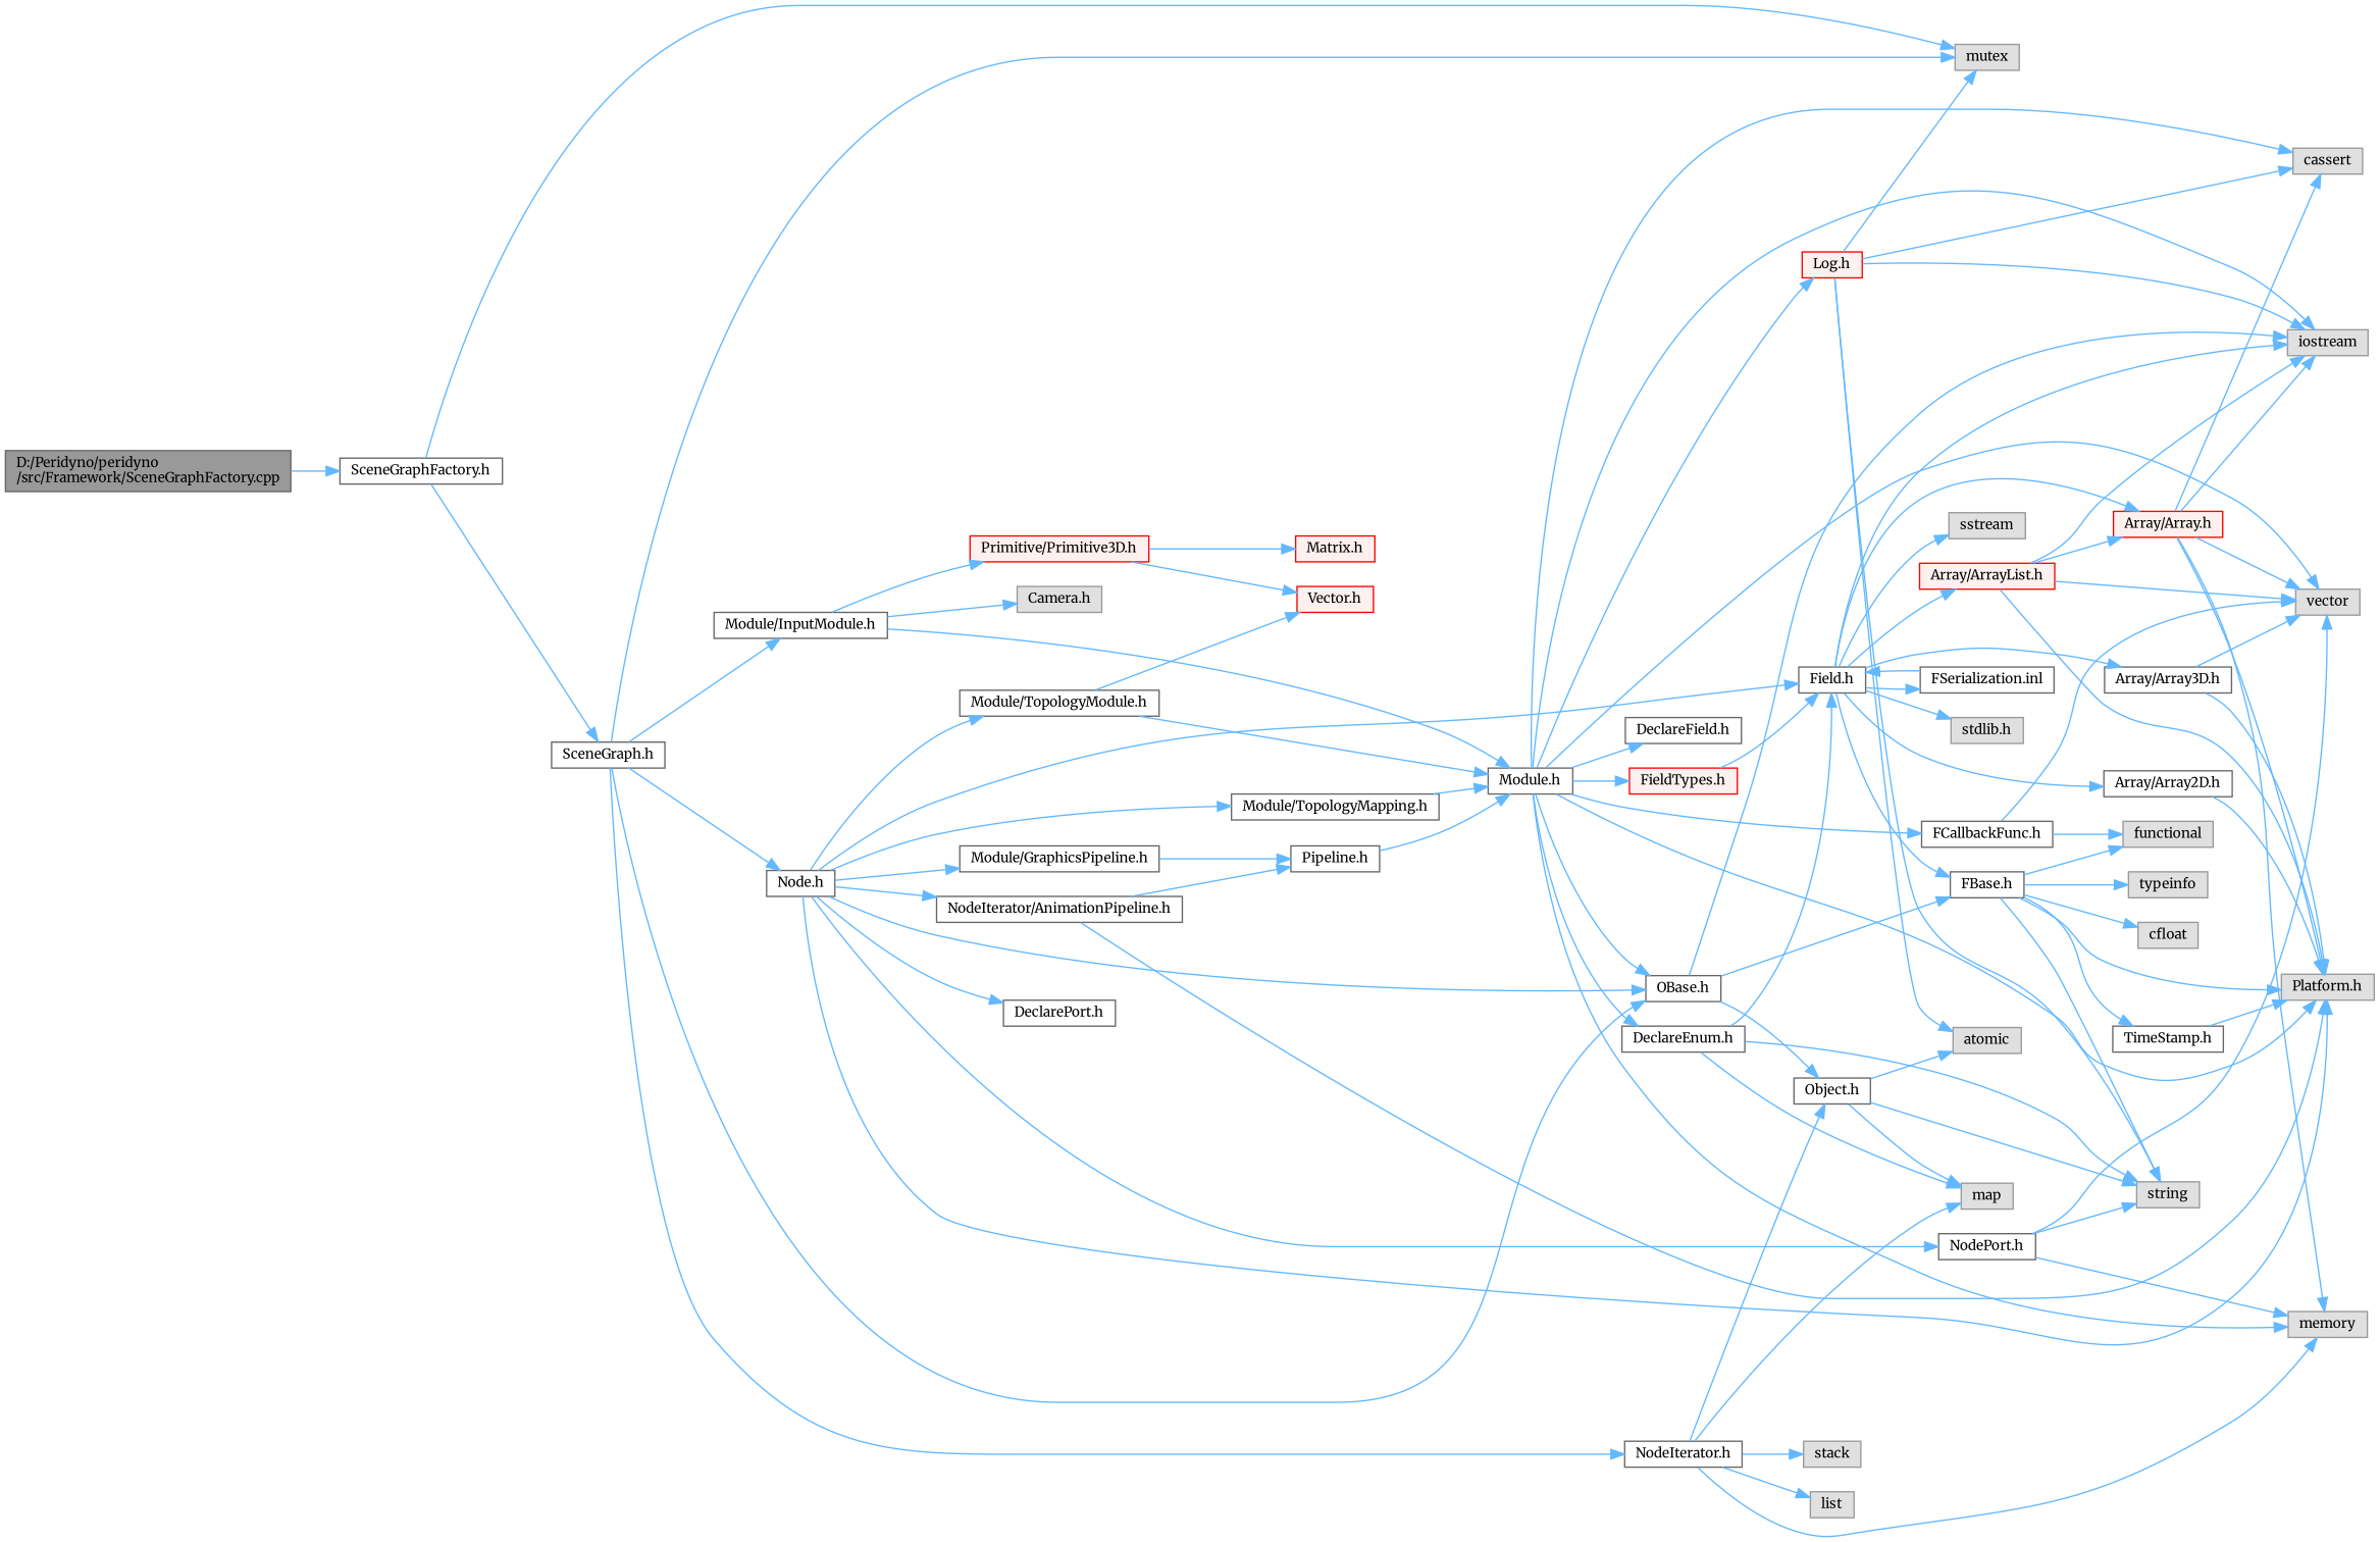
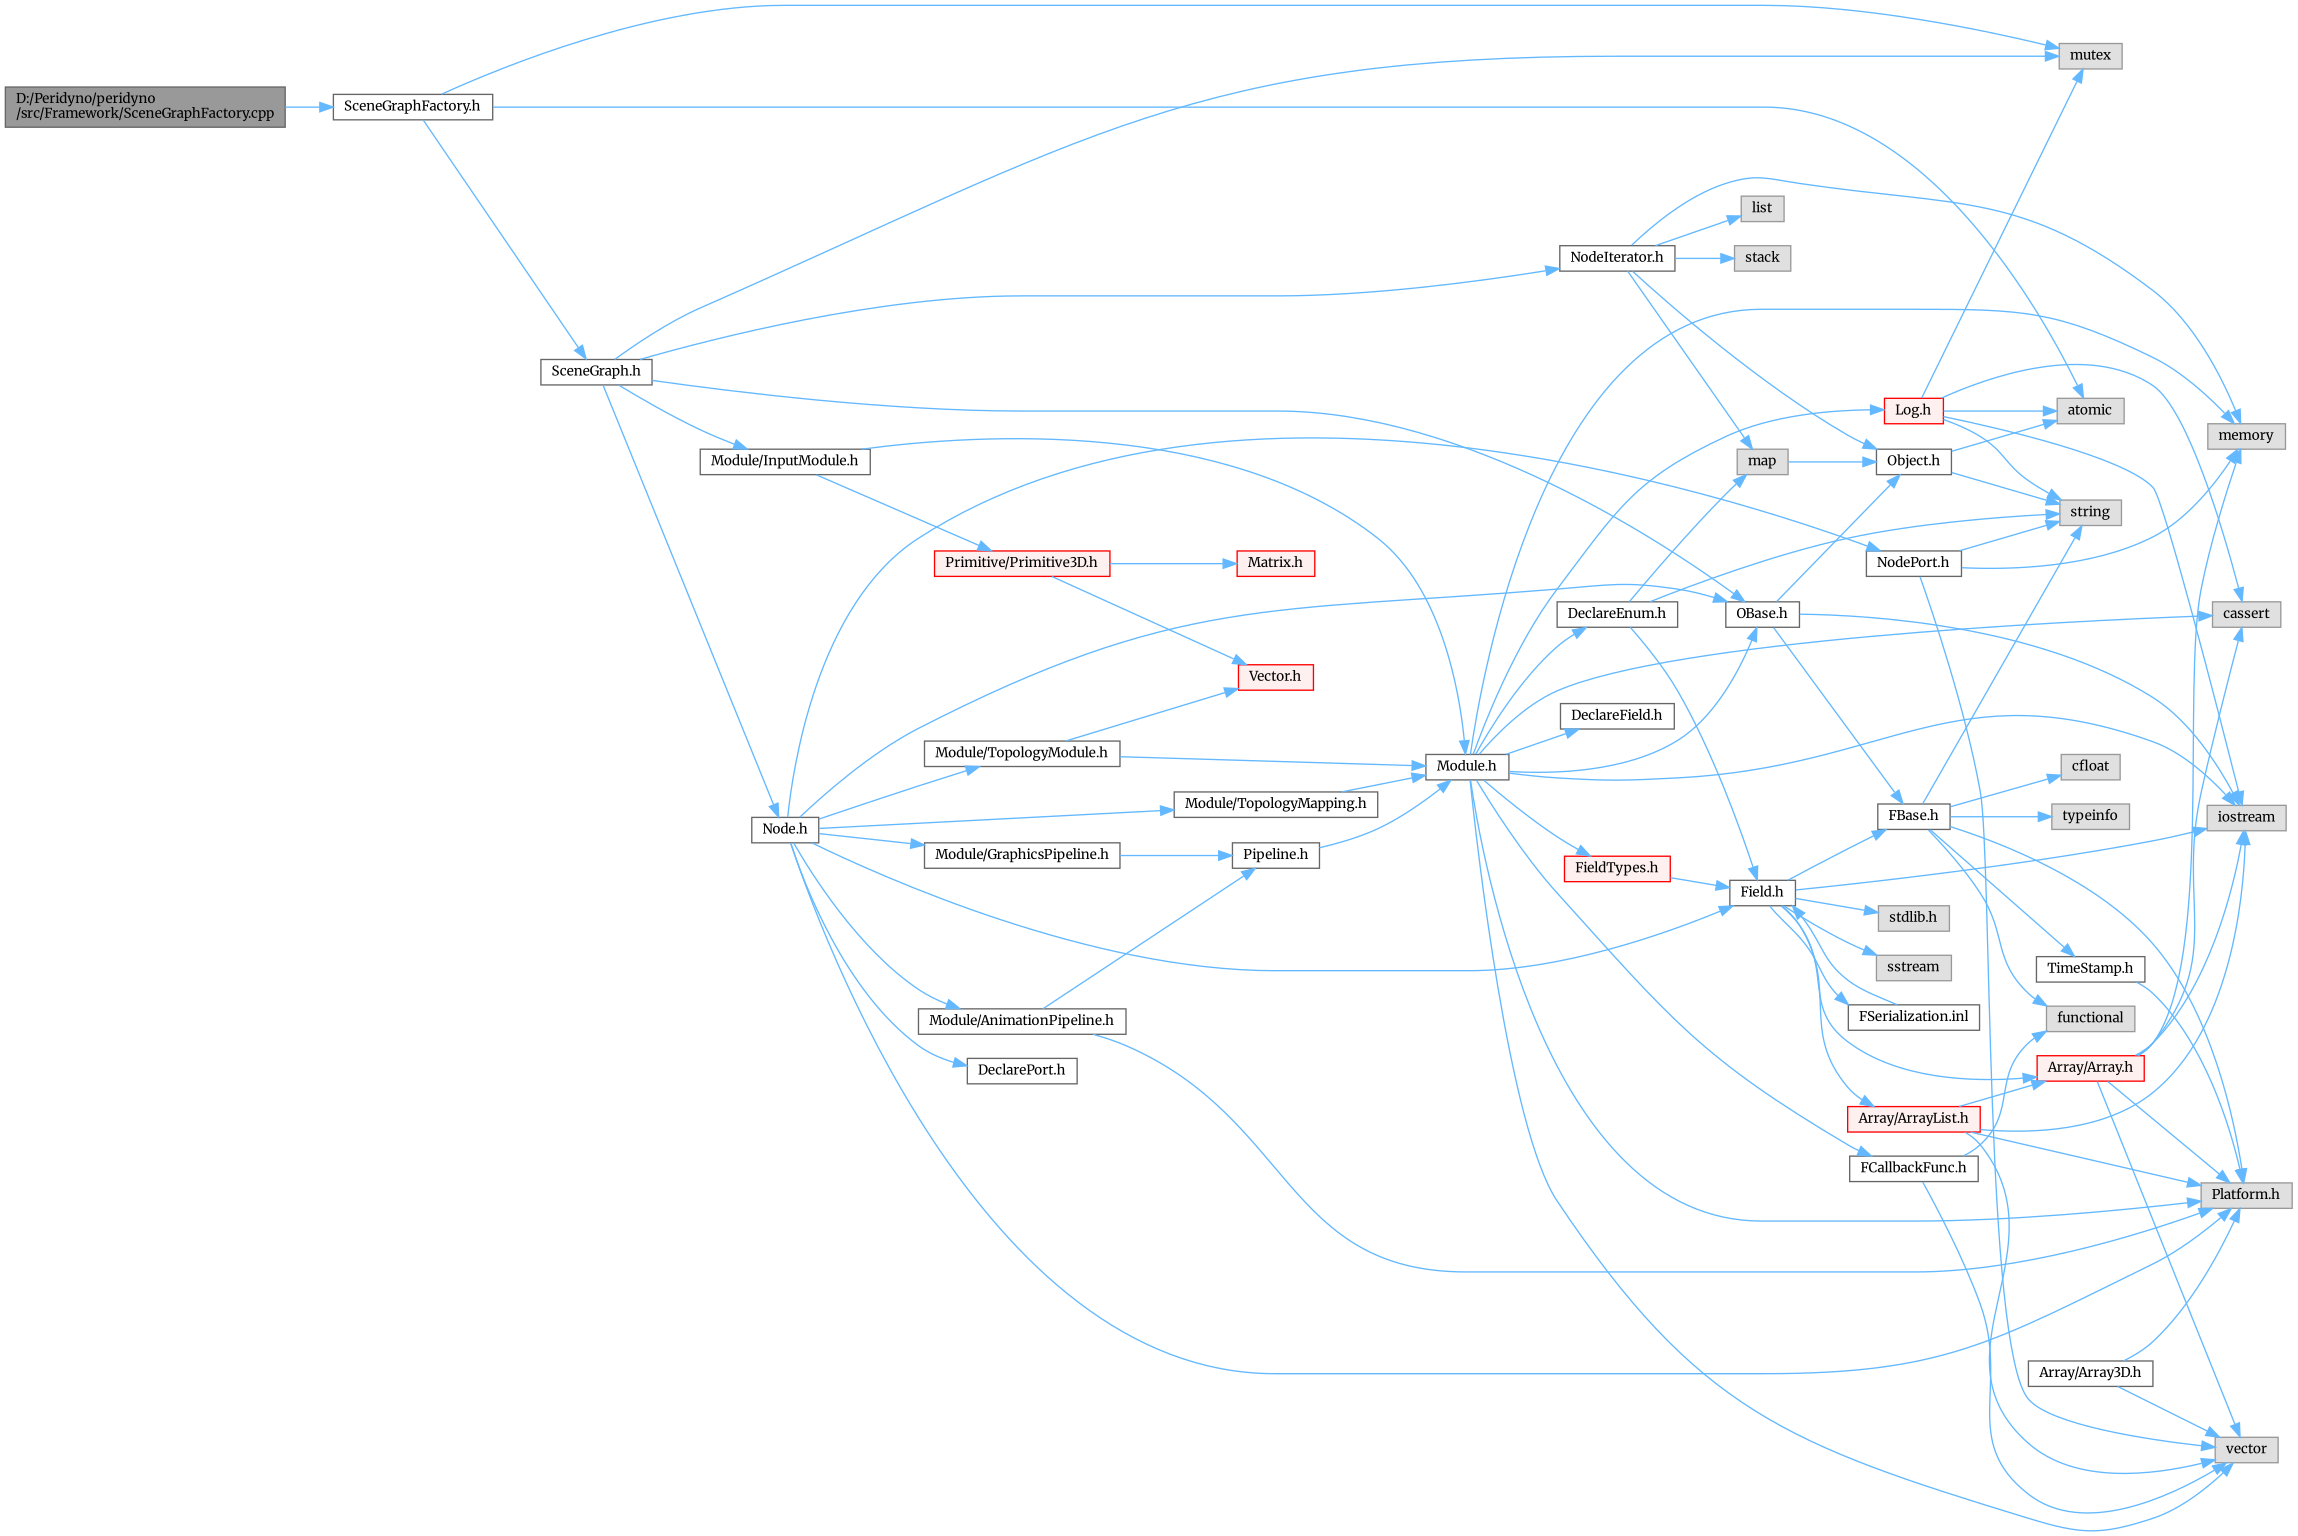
  digraph {
    fontname=Merriweather
    rankdir=LR
    node [color=grey40 fillcolor=white fontname=Merriweather fontsize=10 shape=box style=filled]
    edge [color=steelblue1 fontname=Merriweather fontsize=10 labelfontname=Helvetica labelfontsize=10 style=solid]
    n1 [color=gray40 fillcolor=grey60 fontcolor=black height=0.2 label="D:/Peridyno/peridyno\l/src/Framework/SceneGraphFactory.cpp" width=0.4]
    n2 [height=0.2 label="SceneGraphFactory.h" width=0.4]
    n3 [color=grey60 fillcolor="#E0E0E0" height=0.2 label=atomic width=0.4]
    n4 [color=grey60 fillcolor="#E0E0E0" height=0.2 label=mutex width=0.4]
    n5 [height=0.2 label="SceneGraph.h" width=0.4]
    n6 [height=0.2 label="OBase.h" width=0.4]
    n7 [height=0.2 label="Node.h" width=0.4]
    n8 [height=0.2 label="NodeIterator.h" width=0.4]
    n9 [height=0.2 label="Module/InputModule.h" width=0.4]
    n10 [color=grey60 fillcolor="#E0E0E0" height=0.2 label=iostream width=0.4]
    n11 [height=0.2 label="FBase.h" width=0.4]
    n12 [height=0.2 label="Object.h" width=0.4]
    n13 [color=grey60 fillcolor="#E0E0E0" height=0.2 label="Platform.h" width=0.4]
    n14 [height=0.2 label="Field.h" width=0.4]
    n15 [height=0.2 label="DeclarePort.h" width=0.4]
    n16 [height=0.2 label="NodePort.h" width=0.4]
    n17 [height=0.2 label="Module/TopologyModule.h" width=0.4]
    n18 [height=0.2 label="Module/TopologyMapping.h" width=0.4]
-   n19 [height=0.2 label="NodeIterator/AnimationPipeline.h" width=0.4]
+   n19 [height=0.2 label="Module/AnimationPipeline.h" width=0.4]
    n20 [height=0.2 label="Module/GraphicsPipeline.h" width=0.4]
    n21 [color=grey60 fillcolor="#E0E0E0" height=0.2 label=map width=0.4]
    n22 [color=grey60 fillcolor="#E0E0E0" height=0.2 label=memory width=0.4]
    n23 [color=grey60 fillcolor="#E0E0E0" height=0.2 label=stack width=0.4]
    n24 [color=grey60 fillcolor="#E0E0E0" height=0.2 label=list width=0.4]
    n25 [height=0.2 label="Module.h" width=0.4]
-   n26 [color=grey60 fillcolor="#E0E0E0" height=0.2 label="Camera.h" width=0.4]
    n27 [color=red fillcolor="#FFF0F0" height=0.2 label="Primitive/Primitive3D.h" width=0.4]
    n28 [height=0.2 label="TimeStamp.h" width=0.4]
    n29 [color=grey60 fillcolor="#E0E0E0" height=0.2 label=typeinfo width=0.4]
    n30 [color=grey60 fillcolor="#E0E0E0" height=0.2 label=string width=0.4]
    n31 [color=grey60 fillcolor="#E0E0E0" height=0.2 label=functional width=0.4]
    n32 [color=grey60 fillcolor="#E0E0E0" height=0.2 label=cfloat width=0.4]
    n33 [color=grey60 fillcolor="#E0E0E0" height=0.2 label="stdlib.h" width=0.4]
    n34 [color=grey60 fillcolor="#E0E0E0" height=0.2 label=sstream width=0.4]
    n35 [color=red fillcolor="#FFF0F0" height=0.2 label="Array/Array.h" width=0.4]
-   n36 [height=0.2 label="Array/Array2D.h" width=0.4]
    n37 [height=0.2 label="Array/Array3D.h" width=0.4]
    n38 [color=red fillcolor="#FFF0F0" height=0.2 label="Array/ArrayList.h" width=0.4]
    n39 [height=0.2 label="FSerialization.inl" width=0.4]
    n40 [color=grey60 fillcolor="#E0E0E0" height=0.2 label=vector width=0.4]
    n41 [color=red fillcolor="#FFF0F0" height=0.2 label="Vector.h" width=0.4]
    n42 [height=0.2 label="Pipeline.h" width=0.4]
    n43 [color=grey60 fillcolor="#E0E0E0" height=0.2 label=cassert width=0.4]
    n44 [color=red fillcolor="#FFF0F0" height=0.2 label="Log.h" width=0.4]
    n45 [height=0.2 label="DeclareEnum.h" width=0.4]
    n46 [height=0.2 label="DeclareField.h" width=0.4]
    n47 [height=0.2 label="FCallbackFunc.h" width=0.4]
    n48 [color=red fillcolor="#FFF0F0" height=0.2 label="FieldTypes.h" width=0.4]
    n49 [color=red fillcolor="#FFF0F0" height=0.2 label="Matrix.h" width=0.4]
    n1 -> n2
+   n2 -> n3
    n2 -> n4
    n2 -> n5
    n5 -> n4
    n5 -> n6
    n5 -> n7
    n5 -> n8
    n5 -> n9
    n6 -> n10
    n6 -> n11
    n6 -> n12
    n7 -> n6
    n7 -> n13
    n7 -> n14
    n7 -> n15
    n7 -> n16
    n7 -> n17
    n7 -> n18
    n7 -> n19
    n7 -> n20
    n8 -> n12
    n8 -> n21
    n8 -> n22
    n8 -> n23
    n8 -> n24
    n9 -> n25
-   n9 -> n26
    n9 -> n27
    n11 -> n13
    n11 -> n28
    n11 -> n29
    n11 -> n30
    n11 -> n31
    n11 -> n32
    n12 -> n3
-   n12 -> n21
+   n21 -> n12
    n12 -> n30
    n14 -> n10
    n14 -> n11
    n14 -> n33
    n14 -> n34
    n14 -> n35
-   n14 -> n36
-   n14 -> n37
    n14 -> n38
    n14 -> n39
    n16 -> n22
    n16 -> n30
    n16 -> n40
    n17 -> n25
    n17 -> n41
    n18 -> n25
    n19 -> n13
    n19 -> n42
    n20 -> n42
    n25 -> n6
    n25 -> n10
    n25 -> n13
    n25 -> n22
    n25 -> n40
    n25 -> n43
    n25 -> n44
    n25 -> n45
    n25 -> n46
    n25 -> n47
    n25 -> n48
    n27 -> n41
    n27 -> n49
    n28 -> n13
    n35 -> n10
    n35 -> n13
    n35 -> n22
    n35 -> n40
    n35 -> n43
-   n36 -> n13
    n37 -> n13
    n37 -> n40
    n38 -> n10
    n38 -> n13
    n38 -> n35
    n38 -> n40
    n39 -> n14
    n42 -> n25
    n44 -> n3
    n44 -> n4
    n44 -> n10
    n44 -> n30
    n44 -> n43
    n45 -> n14
    n45 -> n21
    n45 -> n30
    n47 -> n31
    n47 -> n40
    n48 -> n14
  }
